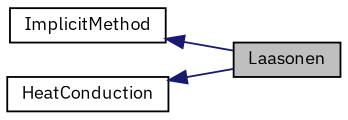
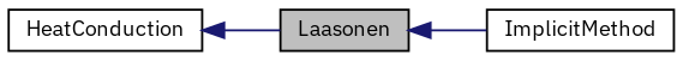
  digraph {
    fontname="IBM Plex Sans"
    rankdir=LR
    node [color=black fillcolor=white fontname="IBM Plex Sans" fontsize=10 shape=record style=filled]
    edge [color=midnightblue dir=back fontname="IBM Plex Sans" fontsize=10 labelfontname=Helvetica labelfontsize=10 style=solid]
    n1 [fillcolor=grey75 fontcolor=black height=0.2 label=Laasonen width=0.4]
    n2 [height=0.2 label=ImplicitMethod width=0.4]
    n3 [height=0.2 label=HeatConduction width=0.4]
-   n2 -> n1
+   n1 -> n2
    n3 -> n1
  }
